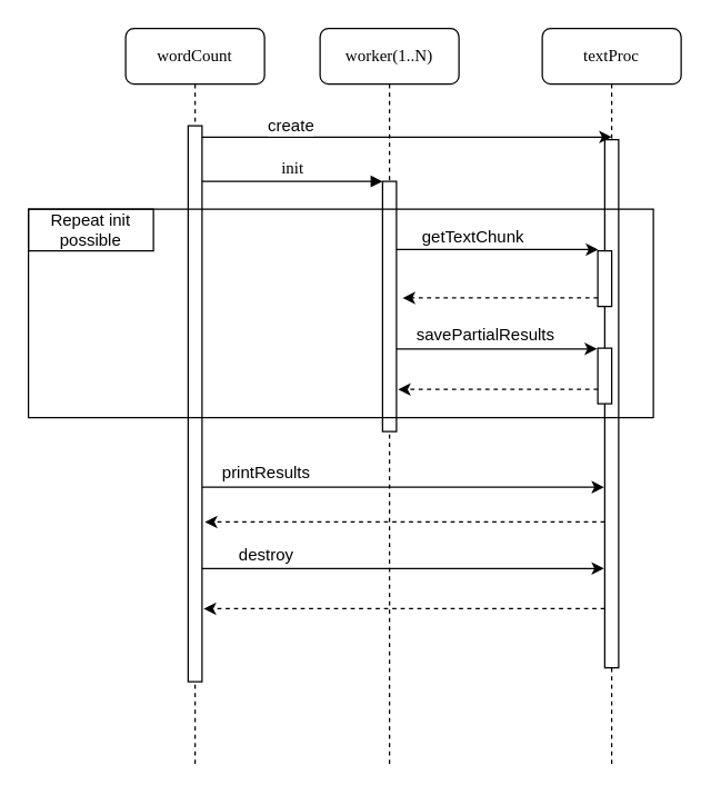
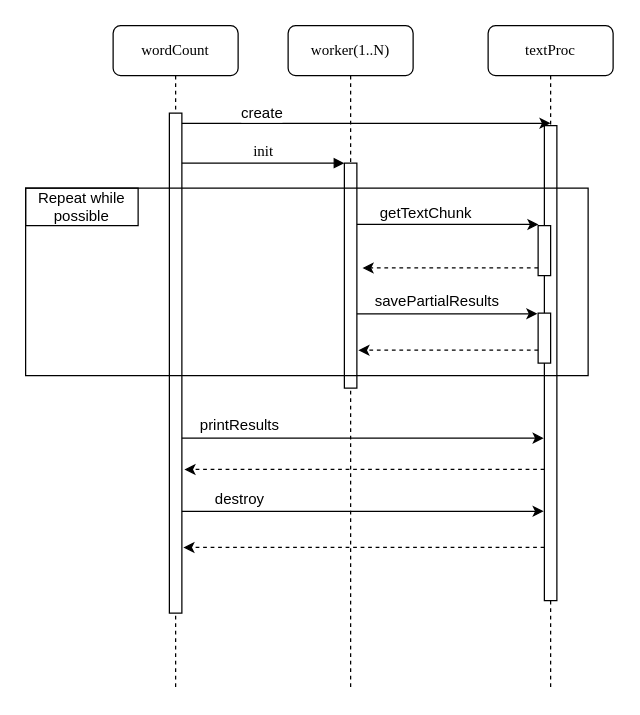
  <mxCell id="0" />
  <mxCell id="1" parent="0" />
  <mxCell id="2" value="worker(1..N)" style="shape=umlLifeline;perimeter=lifelinePerimeter;whiteSpace=wrap;html=1;container=1;collapsible=0;recursiveResize=0;outlineConnect=0;rounded=1;shadow=0;comic=0;labelBackgroundColor=none;strokeWidth=1;fontFamily=Verdana;fontSize=12;align=center;" parent="1" vertex="1"><mxGeometry x="230" y="20" width="100" height="530" as="geometry" /></mxCell>
  <mxCell id="3" value="" style="html=1;points=[];perimeter=orthogonalPerimeter;rounded=0;shadow=0;comic=0;labelBackgroundColor=none;strokeWidth=1;fontFamily=Verdana;fontSize=12;align=center;" parent="2" vertex="1"><mxGeometry x="45" y="110" width="10" height="180" as="geometry" /></mxCell>
  <mxCell id="4" value="textProc" style="shape=umlLifeline;perimeter=lifelinePerimeter;whiteSpace=wrap;html=1;container=1;collapsible=0;recursiveResize=0;outlineConnect=0;rounded=1;shadow=0;comic=0;labelBackgroundColor=none;strokeWidth=1;fontFamily=Verdana;fontSize=12;align=center;" parent="1" vertex="1"><mxGeometry x="390" y="20" width="100" height="530" as="geometry" /></mxCell>
  <mxCell id="5" value="" style="html=1;points=[];perimeter=orthogonalPerimeter;rounded=0;shadow=0;comic=0;labelBackgroundColor=none;strokeWidth=1;fontFamily=Verdana;fontSize=12;align=center;" parent="4" vertex="1"><mxGeometry x="45" y="80" width="10" height="380" as="geometry" /></mxCell>
  <mxCell id="6" value="" style="html=1;points=[];perimeter=orthogonalPerimeter;rounded=0;shadow=0;comic=0;labelBackgroundColor=none;strokeWidth=1;fontFamily=Verdana;fontSize=12;align=center;" vertex="1" parent="4"><mxGeometry x="40" y="160" width="10" height="40" as="geometry" /></mxCell>
  <mxCell id="7" value="" style="html=1;points=[];perimeter=orthogonalPerimeter;rounded=0;shadow=0;comic=0;labelBackgroundColor=none;strokeWidth=1;fontFamily=Verdana;fontSize=12;align=center;" vertex="1" parent="4"><mxGeometry x="40" y="230" width="10" height="40" as="geometry" /></mxCell>
  <mxCell id="8" style="edgeStyle=none;rounded=0;orthogonalLoop=1;jettySize=auto;html=1;entryX=-0.05;entryY=0.013;entryDx=0;entryDy=0;entryPerimeter=0;" edge="1" parent="4" target="7"><mxGeometry relative="1" as="geometry"><mxPoint x="-105" y="230.52" as="sourcePoint" /></mxGeometry></mxCell>
  <mxCell id="9" value="savePartialResults" style="text;html=1;align=center;verticalAlign=middle;resizable=0;points=[];labelBackgroundColor=#ffffff;" vertex="1" connectable="0" parent="8"><mxGeometry x="-0.13" y="-1" relative="1" as="geometry"><mxPoint y="-11" as="offset" /></mxGeometry></mxCell>
  <mxCell id="10" style="edgeStyle=none;rounded=0;orthogonalLoop=1;jettySize=auto;html=1;entryX=1.117;entryY=0.776;entryDx=0;entryDy=0;entryPerimeter=0;dashed=1;" edge="1" parent="4" source="7"><mxGeometry relative="1" as="geometry"><mxPoint x="-103.83" y="259.68" as="targetPoint" /></mxGeometry></mxCell>
  <mxCell id="11" value="wordCount" style="shape=umlLifeline;perimeter=lifelinePerimeter;whiteSpace=wrap;html=1;container=1;collapsible=0;recursiveResize=0;outlineConnect=0;rounded=1;shadow=0;comic=0;labelBackgroundColor=none;strokeWidth=1;fontFamily=Verdana;fontSize=12;align=center;" parent="1" vertex="1"><mxGeometry x="90" y="20" width="100" height="530" as="geometry" /></mxCell>
  <mxCell id="12" value="" style="html=1;points=[];perimeter=orthogonalPerimeter;rounded=0;shadow=0;comic=0;labelBackgroundColor=none;strokeWidth=1;fontFamily=Verdana;fontSize=12;align=center;" parent="11" vertex="1"><mxGeometry x="45" y="70" width="10" height="400" as="geometry" /></mxCell>
  <mxCell id="13" value="init" style="html=1;verticalAlign=bottom;endArrow=block;entryX=0;entryY=0;labelBackgroundColor=none;fontFamily=Verdana;fontSize=12;edgeStyle=elbowEdgeStyle;elbow=vertical;" parent="1" source="12" target="3" edge="1"><mxGeometry relative="1" as="geometry"><mxPoint x="210" y="130" as="sourcePoint" /></mxGeometry></mxCell>
  <mxCell id="14" style="rounded=0;orthogonalLoop=1;jettySize=auto;html=1;entryX=0.5;entryY=-0.005;entryDx=0;entryDy=0;entryPerimeter=0;" edge="1" parent="1" source="12" target="5"><mxGeometry relative="1" as="geometry" /></mxCell>
  <mxCell id="15" value="create" style="text;html=1;align=center;verticalAlign=middle;resizable=0;points=[];labelBackgroundColor=#ffffff;" vertex="1" connectable="0" parent="14"><mxGeometry x="-0.573" y="3" relative="1" as="geometry"><mxPoint y="-6" as="offset" /></mxGeometry></mxCell>
  <mxCell id="16" style="edgeStyle=none;rounded=0;orthogonalLoop=1;jettySize=auto;html=1;entryX=0.033;entryY=-0.023;entryDx=0;entryDy=0;entryPerimeter=0;" edge="1" parent="1" source="3" target="6"><mxGeometry relative="1" as="geometry" /></mxCell>
  <mxCell id="17" value="getTextChunk" style="text;html=1;align=center;verticalAlign=middle;resizable=0;points=[];labelBackgroundColor=#ffffff;" vertex="1" connectable="0" parent="16"><mxGeometry x="-0.253" y="2" relative="1" as="geometry"><mxPoint y="-8" as="offset" /></mxGeometry></mxCell>
  <mxCell id="18" style="edgeStyle=none;rounded=0;orthogonalLoop=1;jettySize=auto;html=1;entryX=1.45;entryY=0.466;entryDx=0;entryDy=0;entryPerimeter=0;dashed=1;" edge="1" parent="1" source="6" target="3"><mxGeometry relative="1" as="geometry" /></mxCell>
  <mxCell id="19" value="" style="rounded=0;whiteSpace=wrap;html=1;fillColor=none;" vertex="1" parent="1"><mxGeometry x="20" y="150" width="450" height="150" as="geometry" /></mxCell>
- <mxCell id="20" value="Repeat init&lt;br&gt;possible" style="rounded=0;whiteSpace=wrap;html=1;fillColor=none;" vertex="1" parent="1"><mxGeometry x="20" y="150" width="90" height="30" as="geometry" /></mxCell>
+ <mxCell id="20" value="Repeat while&lt;br&gt;possible" style="rounded=0;whiteSpace=wrap;html=1;fillColor=none;" vertex="1" parent="1"><mxGeometry x="20" y="150" width="90" height="30" as="geometry" /></mxCell>
  <mxCell id="21" style="edgeStyle=none;rounded=0;orthogonalLoop=1;jettySize=auto;html=1;entryX=-0.05;entryY=0.534;entryDx=0;entryDy=0;entryPerimeter=0;" edge="1" parent="1"><mxGeometry relative="1" as="geometry"><mxPoint x="145" y="350" as="sourcePoint" /><mxPoint x="434.5" y="350" as="targetPoint" /></mxGeometry></mxCell>
  <mxCell id="22" value="printResults" style="text;html=1;align=center;verticalAlign=middle;resizable=0;points=[];labelBackgroundColor=#ffffff;" vertex="1" connectable="0" parent="21"><mxGeometry x="-0.595" y="2" relative="1" as="geometry"><mxPoint x="-13.33" y="-8.3" as="offset" /></mxGeometry></mxCell>
  <mxCell id="23" style="edgeStyle=none;rounded=0;orthogonalLoop=1;jettySize=auto;html=1;entryX=1.2;entryY=0.595;entryDx=0;entryDy=0;entryPerimeter=0;dashed=1;" edge="1" parent="1"><mxGeometry relative="1" as="geometry"><mxPoint x="435" y="375.08" as="sourcePoint" /><mxPoint x="147" y="375.08" as="targetPoint" /></mxGeometry></mxCell>
  <mxCell id="24" style="edgeStyle=none;rounded=0;orthogonalLoop=1;jettySize=auto;html=1;entryX=-0.05;entryY=0.688;entryDx=0;entryDy=0;entryPerimeter=0;" edge="1" parent="1"><mxGeometry relative="1" as="geometry"><mxPoint x="145" y="408.52" as="sourcePoint" /><mxPoint x="434.5" y="408.52" as="targetPoint" /></mxGeometry></mxCell>
  <mxCell id="25" value="destroy" style="text;html=1;align=center;verticalAlign=middle;resizable=0;points=[];labelBackgroundColor=#ffffff;" vertex="1" connectable="0" parent="24"><mxGeometry x="-0.698" y="-1" relative="1" as="geometry"><mxPoint x="1.67" y="-10.6" as="offset" /></mxGeometry></mxCell>
  <mxCell id="26" style="edgeStyle=none;rounded=0;orthogonalLoop=1;jettySize=auto;html=1;entryX=1.117;entryY=0.751;entryDx=0;entryDy=0;entryPerimeter=0;dashed=1;" edge="1" parent="1"><mxGeometry relative="1" as="geometry"><mxPoint x="435" y="437.48" as="sourcePoint" /><mxPoint x="146.17" y="437.48" as="targetPoint" /></mxGeometry></mxCell>
